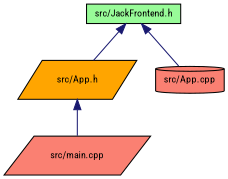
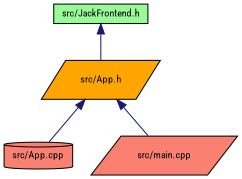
  digraph {
    fontname="Roboto Condensed"
    node [color=black fillcolor=salmon fontname="Roboto Condensed" fontsize=10 shape=parallelogram style=filled]
    edge [color=midnightblue dir=back fontname="Roboto Condensed" fontsize=10 labelfontname=FreeSans labelfontsize=10 style=solid]
    n1 [fillcolor=palegreen fontcolor=black height=0.2 label="src/JackFrontend.h" shape=box width=0.4]
    n2 [fillcolor=orange height=0.2 label="src/App.h" width=0.4]
    n3 [height=0.2 label="src/App.cpp" shape=cylinder width=0.4]
    n4 [height=0.2 label="src/main.cpp" width=0.4]
    n1 -> n2
-   n1 -> n3
+   n2 -> n3
    n2 -> n4
  }
